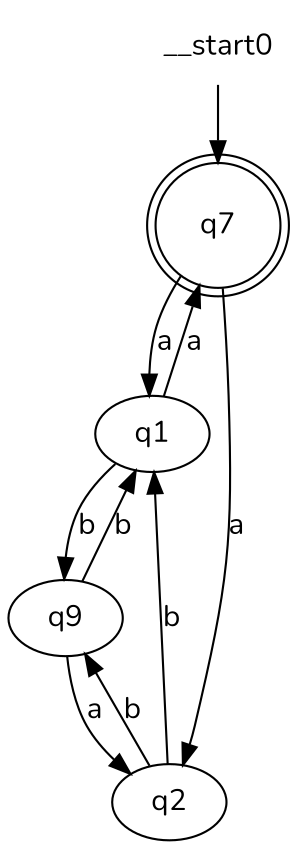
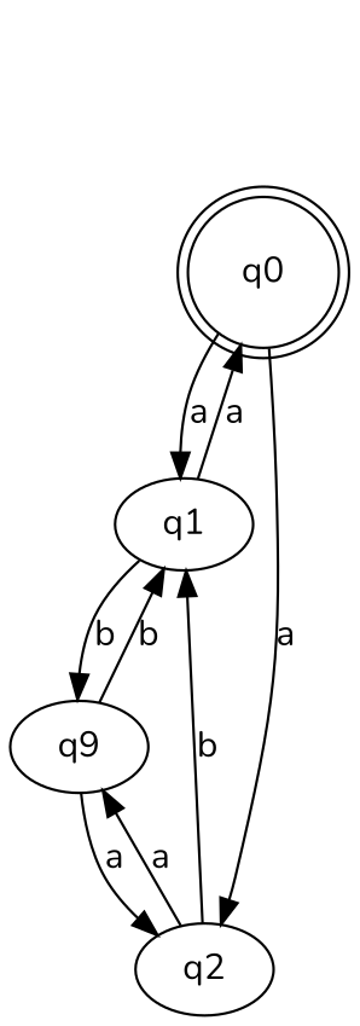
  digraph {
    fontname=Nunito
    node [fontname=Nunito]
    edge [fontname=Nunito]
-   n1 [label=q7 shape=doublecircle]
+   n1 [label=q0 shape=doublecircle]
    n2 [label=q1]
    n3 [label=q2]
    n4 [label=q9]
-   __start0 [shape=none]
    n1 -> n2 [label=a]
    n1 -> n3 [label=a]
    n2 -> n1 [label=a]
    n2 -> n4 [label=b]
    n3 -> n2 [label=b]
-   n3 -> n4 [label=b]
+   n3 -> n4 [label=a]
    n4 -> n2 [label=b]
    n4 -> n3 [label=a]
-   __start0 -> n1
  }
